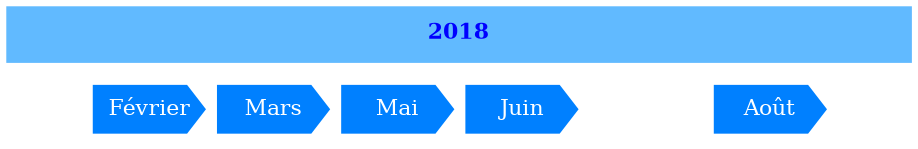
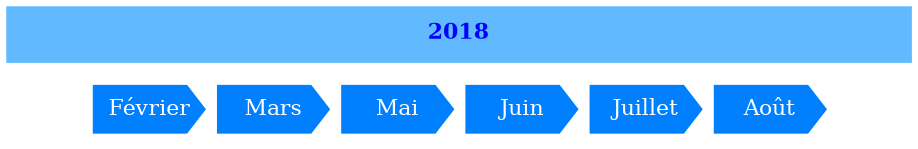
  digraph {
    nodesep=0.1
    ranksep=0.1
    node [fillcolor="#0080FF" penwidth=0 shape=cds style=filled]
    edge [style=invis]
    n1 [fillcolor="#61BAFF" label=<<font color="blue"><B>2018</B></font>> shape=box width=8]
    n2 [height=0.6 label=<<font color="white">Février</font>> width=1]
    n3 [height=0.6 label=<<font color="white">Mars</font>> width=1]
    n4 [height=0.6 label=<<font color="white">Mai</font>> width=1]
    n5 [height=0.6 label=<<font color="white">Juin</font>> width=1]
+   n6 [height=0.6 label=<<font color="white">Juillet</font>> width=1]
    n7 [height=0.6 label=<<font color="white">Août</font>> width=1]
    subgraph sub_1 {
      rank=same
      n1
    }
    subgraph sub_2 {
      rank=same
      n2
      n3
      n4
      n5
+     n6
      n7
    }
    n1 -> n2
    n1 -> n3
    n1 -> n4 [weight=1]
    n1 -> n5
+   n1 -> n6
    n1 -> n7
  }
